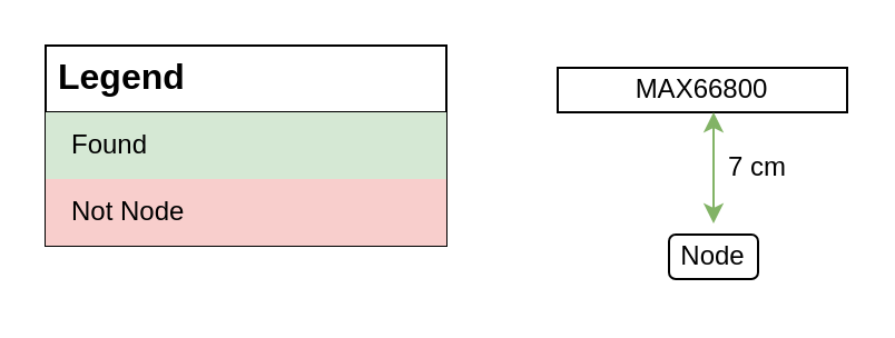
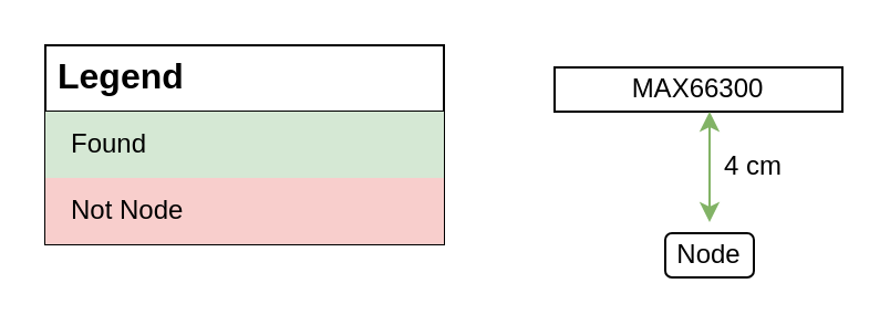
  <mxCell id="0" />
  <mxCell id="1" parent="0" />
  <mxCell id="2" value="Legend" style="shape=table;startSize=30;container=1;collapsible=0;childLayout=tableLayout;fontSize=16;align=left;verticalAlign=top;fontStyle=1;spacingLeft=6;spacing=0;resizable=0;" vertex="1" parent="1"><mxGeometry x="20" y="20" width="180" height="90" as="geometry" /></mxCell>
  <mxCell id="3" value="" style="shape=tableRow;horizontal=0;startSize=0;swimlaneHead=0;swimlaneBody=0;strokeColor=inherit;top=0;left=0;bottom=0;right=0;collapsible=0;dropTarget=0;fillColor=none;points=[[0,0.5],[1,0.5]];portConstraint=eastwest;fontSize=12;" vertex="1" parent="2"><mxGeometry y="30" width="180" height="30" as="geometry" /></mxCell>
  <mxCell id="4" value="Found" style="shape=partialRectangle;html=1;whiteSpace=wrap;connectable=0;strokeColor=#82b366;overflow=hidden;fillColor=#d5e8d4;top=0;left=0;bottom=0;right=0;pointerEvents=1;fontSize=12;align=left;spacingLeft=10;spacingRight=4;" vertex="1" parent="3"><mxGeometry width="180" height="30" as="geometry"><mxRectangle width="180" height="30" as="alternateBounds" /></mxGeometry></mxCell>
  <mxCell id="5" value="" style="shape=tableRow;horizontal=0;startSize=0;swimlaneHead=0;swimlaneBody=0;strokeColor=inherit;top=0;left=0;bottom=0;right=0;collapsible=0;dropTarget=0;fillColor=none;points=[[0,0.5],[1,0.5]];portConstraint=eastwest;fontSize=12;" vertex="1" parent="2"><mxGeometry y="60" width="180" height="30" as="geometry" /></mxCell>
  <mxCell id="6" value="Not Node" style="shape=partialRectangle;html=1;whiteSpace=wrap;connectable=0;strokeColor=#b85450;overflow=hidden;fillColor=#f8cecc;top=0;left=0;bottom=0;right=0;pointerEvents=1;fontSize=12;align=left;spacingLeft=10;spacingRight=4;" vertex="1" parent="5"><mxGeometry width="180" height="30" as="geometry"><mxRectangle width="180" height="30" as="alternateBounds" /></mxGeometry></mxCell>
  <mxCell id="7" value="" style="group" vertex="1" connectable="0" parent="1"><mxGeometry x="250" y="25" width="130" height="30" as="geometry" /></mxCell>
  <mxCell id="8" value="" style="rounded=0;whiteSpace=wrap;html=1;" vertex="1" parent="7"><mxGeometry y="5" width="130" height="20" as="geometry" /></mxCell>
- <mxCell id="9" value="MAX66800" style="text;html=1;strokeColor=none;fillColor=none;align=center;verticalAlign=middle;whiteSpace=wrap;rounded=0;" vertex="1" parent="7"><mxGeometry x="35" width="60" height="30" as="geometry" /></mxCell>
+ <mxCell id="9" value="MAX66300" style="text;html=1;strokeColor=none;fillColor=none;align=center;verticalAlign=middle;whiteSpace=wrap;rounded=0;" vertex="1" parent="7"><mxGeometry x="35" width="60" height="30" as="geometry" /></mxCell>
  <mxCell id="10" value="" style="endArrow=classic;startArrow=classic;html=1;rounded=0;fillColor=#d5e8d4;strokeColor=#82b366;" edge="1" parent="1" source="14"><mxGeometry width="50" height="50" relative="1" as="geometry"><mxPoint x="320" y="100" as="sourcePoint" /><mxPoint x="320" y="50" as="targetPoint" /></mxGeometry></mxCell>
- <mxCell id="11" value="7 cm" style="text;html=1;strokeColor=none;fillColor=none;align=center;verticalAlign=middle;whiteSpace=wrap;rounded=0;" vertex="1" parent="1"><mxGeometry x="310" y="60" width="60" height="30" as="geometry" /></mxCell>
+ <mxCell id="11" value="4 cm" style="text;html=1;strokeColor=none;fillColor=none;align=center;verticalAlign=middle;whiteSpace=wrap;rounded=0;" vertex="1" parent="1"><mxGeometry x="310" y="60" width="60" height="30" as="geometry" /></mxCell>
  <mxCell id="12" value="" style="group" vertex="1" connectable="0" parent="1"><mxGeometry x="290" y="100" width="60" height="30" as="geometry" /></mxCell>
  <mxCell id="13" value="" style="rounded=1;whiteSpace=wrap;html=1;" vertex="1" parent="12"><mxGeometry x="10" y="5" width="40" height="20" as="geometry" /></mxCell>
  <mxCell id="14" value="Node" style="text;html=1;strokeColor=none;fillColor=none;align=center;verticalAlign=middle;whiteSpace=wrap;rounded=0;" vertex="1" parent="12"><mxGeometry width="60" height="30" as="geometry" /></mxCell>
